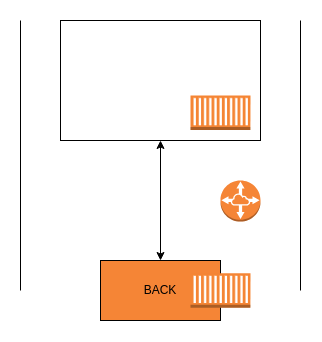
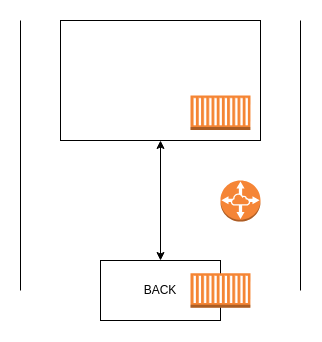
  <mxCell id="0" />
  <mxCell id="1" parent="0" />
  <mxCell id="2" value="" style="rounded=0;whiteSpace=wrap;html=1;" vertex="1" parent="1"><mxGeometry x="60" y="20" width="200" height="120" as="geometry" /></mxCell>
- <mxCell id="3" value="BACK" style="rounded=0;whiteSpace=wrap;html=1;fillColor=#f58536;" vertex="1" parent="1"><mxGeometry x="100" y="260" width="120" height="60" as="geometry" /></mxCell>
+ <mxCell id="3" value="BACK" style="rounded=0;whiteSpace=wrap;html=1;" vertex="1" parent="1"><mxGeometry x="100" y="260" width="120" height="60" as="geometry" /></mxCell>
  <mxCell id="4" value="" style="endArrow=none;html=1;rounded=0;" edge="1" parent="1"><mxGeometry width="50" height="50" relative="1" as="geometry"><mxPoint x="20" y="290" as="sourcePoint" /><mxPoint x="20" y="20" as="targetPoint" /></mxGeometry></mxCell>
  <mxCell id="5" value="" style="endArrow=none;html=1;rounded=0;" edge="1" parent="1"><mxGeometry width="50" height="50" relative="1" as="geometry"><mxPoint x="300" y="290" as="sourcePoint" /><mxPoint x="300" y="20" as="targetPoint" /></mxGeometry></mxCell>
  <mxCell id="6" value="" style="endArrow=classic;startArrow=classic;html=1;rounded=0;exitX=0.5;exitY=0;exitDx=0;exitDy=0;" edge="1" parent="1" source="3"><mxGeometry width="50" height="50" relative="1" as="geometry"><mxPoint x="110" y="190" as="sourcePoint" /><mxPoint x="160" y="140" as="targetPoint" /></mxGeometry></mxCell>
  <mxCell id="7" value="" style="outlineConnect=0;dashed=0;verticalLabelPosition=bottom;verticalAlign=top;align=center;html=1;shape=mxgraph.aws3.ec2_compute_container;fillColor=#F58534;gradientColor=none;" vertex="1" parent="1"><mxGeometry x="190" y="95" width="60" height="34.5" as="geometry" /></mxCell>
  <mxCell id="8" value="" style="outlineConnect=0;dashed=0;verticalLabelPosition=bottom;verticalAlign=top;align=center;html=1;shape=mxgraph.aws3.ec2_compute_container;fillColor=#F58534;gradientColor=none;" vertex="1" parent="1"><mxGeometry x="190" y="272.75" width="60" height="34.5" as="geometry" /></mxCell>
  <mxCell id="9" value="" style="outlineConnect=0;dashed=0;verticalLabelPosition=bottom;verticalAlign=top;align=center;html=1;shape=mxgraph.aws3.vpc_peering;fillColor=#F58536;gradientColor=none;" vertex="1" parent="1"><mxGeometry x="220" y="180" width="40" height="41" as="geometry" /></mxCell>
